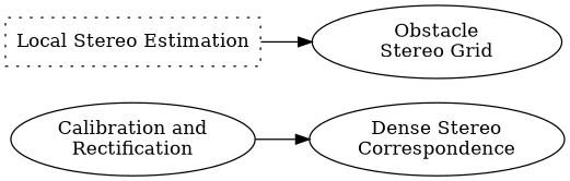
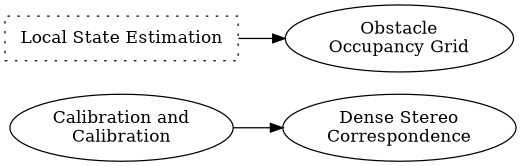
  digraph {
    rankdir=LR
-   n1 [label="Calibration and\nRectification"]
+   n1 [label="Calibration and\nCalibration"]
    n2 [label="Dense Stereo\nCorrespondence"]
-   n3 [label="Obstacle\nStereo Grid"]
-   n4 [label="Local Stereo Estimation" shape=box style=dotted]
+   n3 [label="Obstacle\nOccupancy Grid"]
+   n4 [label="Local State Estimation" shape=box style=dotted]
    n1 -> n2
    n4 -> n3
  }
